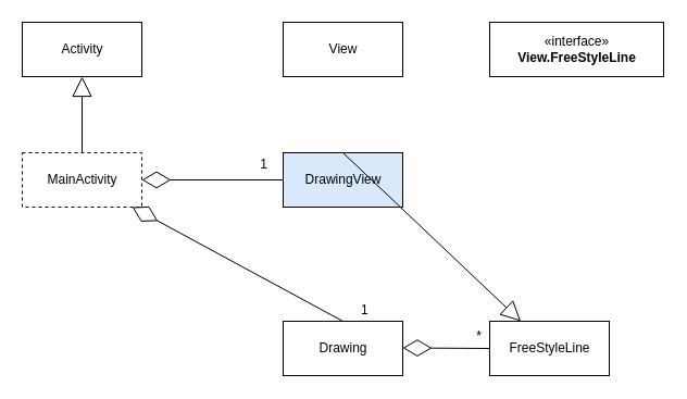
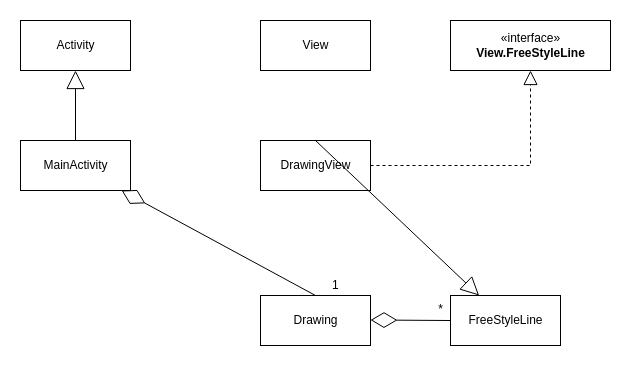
  <mxCell id="0" />
  <mxCell id="1" parent="0" />
- <mxCell id="2" value="MainActivity" style="html=1;dashed=1;" vertex="1" parent="1"><mxGeometry x="20" y="140" width="110" height="50" as="geometry" /></mxCell>
- <mxCell id="3" value="DrawingView" style="html=1;fillColor=#dae8fc;" vertex="1" parent="1"><mxGeometry x="260" y="140" width="110" height="50" as="geometry" /></mxCell>
- <mxCell id="4" value="" style="endArrow=diamondThin;endFill=0;endSize=24;html=1;entryX=1;entryY=0.5;entryDx=0;entryDy=0;align=right;exitX=0;exitY=0.5;exitDx=0;exitDy=0;" edge="1" parent="1" source="3" target="2"><mxGeometry width="160" relative="1" as="geometry"><mxPoint x="250" y="190" as="sourcePoint" /><mxPoint x="350" y="230" as="targetPoint" /></mxGeometry></mxCell>
- <mxCell id="5" value="1" style="text;html=1;resizable=0;points=[];align=center;verticalAlign=middle;labelBackgroundColor=#ffffff;" vertex="1" connectable="0" parent="4"><mxGeometry x="-0.692" relative="1" as="geometry"><mxPoint x="1" y="-15" as="offset" /></mxGeometry></mxCell>
+ <mxCell id="2" value="MainActivity" style="html=1;" vertex="1" parent="1"><mxGeometry x="20" y="140" width="110" height="50" as="geometry" /></mxCell>
+ <mxCell id="3" value="DrawingView" style="html=1;" vertex="1" parent="1"><mxGeometry x="260" y="140" width="110" height="50" as="geometry" /></mxCell>
  <mxCell id="6" value="Drawing" style="html=1;" vertex="1" parent="1"><mxGeometry x="260" y="295" width="110" height="50" as="geometry" /></mxCell>
  <mxCell id="7" value="" style="endArrow=diamondThin;endFill=0;endSize=24;html=1;exitX=0.5;exitY=0;exitDx=0;exitDy=0;" edge="1" parent="1" source="6" target="2"><mxGeometry width="160" relative="1" as="geometry"><mxPoint x="320" y="270" as="sourcePoint" /><mxPoint x="190" y="290" as="targetPoint" /></mxGeometry></mxCell>
  <mxCell id="8" value="1&lt;br&gt;" style="text;html=1;resizable=0;points=[];autosize=1;align=left;verticalAlign=top;spacingTop=-4;" vertex="1" parent="1"><mxGeometry x="330" y="275" width="20" height="20" as="geometry" /></mxCell>
  <mxCell id="9" value="FreeStyleLine" style="html=1;" vertex="1" parent="1"><mxGeometry x="450" y="295" width="110" height="50" as="geometry" /></mxCell>
  <mxCell id="10" value="" style="endArrow=diamondThin;endFill=0;endSize=24;html=1;entryX=1;entryY=0.5;entryDx=0;entryDy=0;exitX=0;exitY=0.5;exitDx=0;exitDy=0;align=right;" edge="1" parent="1" source="9"><mxGeometry width="160" relative="1" as="geometry"><mxPoint x="440" y="319.5" as="sourcePoint" /><mxPoint x="370" y="319.5" as="targetPoint" /></mxGeometry></mxCell>
  <mxCell id="11" value="*" style="text;html=1;resizable=0;points=[];align=center;verticalAlign=middle;labelBackgroundColor=#ffffff;" vertex="1" connectable="0" parent="10"><mxGeometry x="-0.692" relative="1" as="geometry"><mxPoint x="1" y="-11" as="offset" /></mxGeometry></mxCell>
  <mxCell id="12" value="Activity" style="html=1;" vertex="1" parent="1"><mxGeometry x="20" y="20" width="110" height="50" as="geometry" /></mxCell>
  <mxCell id="13" value="View" style="html=1;" vertex="1" parent="1"><mxGeometry x="260" y="20" width="110" height="50" as="geometry" /></mxCell>
  <mxCell id="14" value="«interface»&lt;br&gt;&lt;b&gt;View.FreeStyleLine&lt;/b&gt;" style="html=1;rounded=0;shadow=0;comic=0;strokeColor=#000000;fillColor=none;fontColor=#000000;" vertex="1" parent="1"><mxGeometry x="450" y="20" width="160" height="50" as="geometry" /></mxCell>
  <mxCell id="15" value="" style="endArrow=block;endSize=16;endFill=0;html=1;fontColor=#000000;align=right;exitX=0.5;exitY=0;exitDx=0;exitDy=0;" edge="1" parent="1" source="2"><mxGeometry width="160" relative="1" as="geometry"><mxPoint x="90" y="270" as="sourcePoint" /><mxPoint x="75" y="70" as="targetPoint" /></mxGeometry></mxCell>
  <mxCell id="16" value="" style="endArrow=block;endSize=16;endFill=0;html=1;fontColor=#000000;align=right;exitX=0.5;exitY=0;exitDx=0;exitDy=0;" edge="1" parent="1" source="3" target="9"><mxGeometry width="160" relative="1" as="geometry"><mxPoint x="160" y="150" as="sourcePoint" /><mxPoint x="170" y="80" as="targetPoint" /></mxGeometry></mxCell>
+ <mxCell id="17" value="" style="endArrow=block;dashed=1;endFill=0;endSize=12;html=1;fontColor=#000000;align=right;entryX=0.5;entryY=1;entryDx=0;entryDy=0;exitX=1;exitY=0.5;exitDx=0;exitDy=0;rounded=0;" edge="1" parent="1" source="3" target="14"><mxGeometry width="160" relative="1" as="geometry"><mxPoint x="450" y="200" as="sourcePoint" /><mxPoint x="610" y="200" as="targetPoint" /><Array as="points"><mxPoint x="530" y="165" /></Array></mxGeometry></mxCell>
